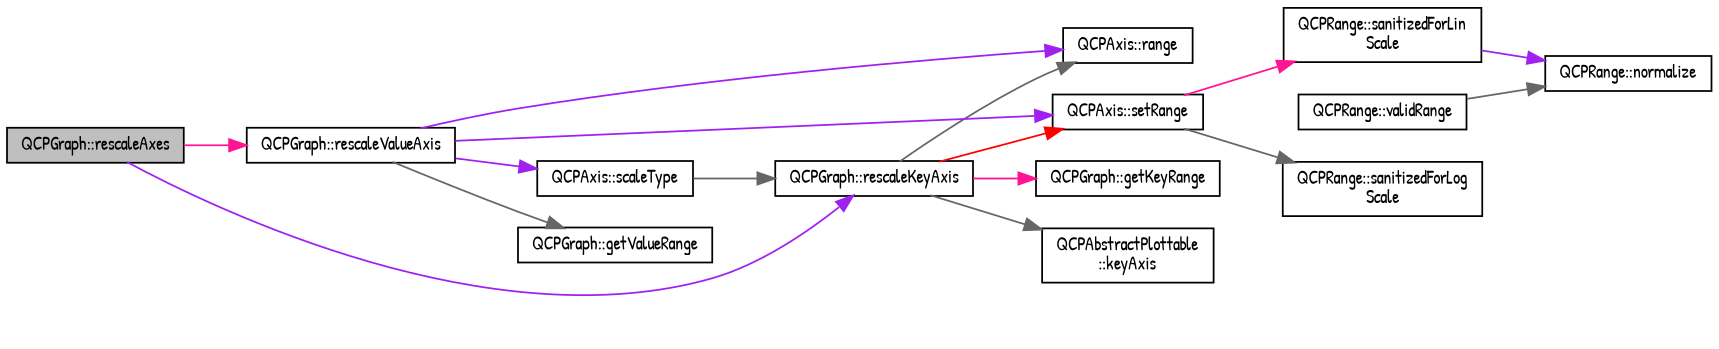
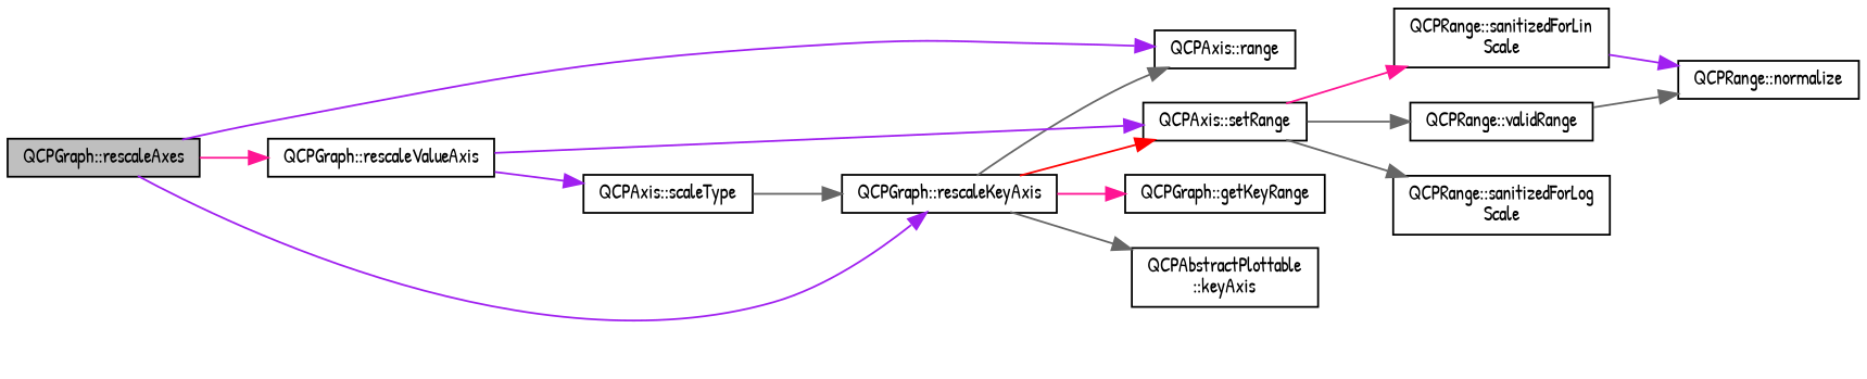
  digraph {
    fontname="Patrick Hand"
    rankdir=LR
    node [color=black fillcolor=white fontname="Patrick Hand" fontsize=10 shape=record style=filled]
    edge [color=gray40 fontname="Patrick Hand" fontsize=10 labelfontname=Helvetica labelfontsize=10 style=solid]
    n1 [fillcolor=grey75 fontcolor=black height=0.2 label="QCPGraph::rescaleAxes" width=0.4]
    n2 [height=0.2 label="QCPGraph::rescaleKeyAxis" width=0.4]
    n3 [height=0.2 label="QCPGraph::rescaleValueAxis" width=0.4]
    n4 [height=0.2 label="QCPAbstractPlottable\l::keyAxis" width=0.4]
    n5 [height=0.2 label="QCPAxis::range" width=0.4]
    n6 [height=0.2 label="QCPGraph::getKeyRange" width=0.4]
    n7 [height=0.2 label="QCPAxis::setRange" width=0.4]
    n8 [height=0.2 label="QCPAxis::scaleType" width=0.4]
-   n9 [height=0.2 label="QCPGraph::getValueRange" width=0.4]
    n10 [height=0.2 label="QCPRange::validRange" width=0.4]
    n11 [height=0.2 label="QCPRange::sanitizedForLog\lScale" width=0.4]
    n12 [height=0.2 label="QCPRange::sanitizedForLin\lScale" width=0.4]
    n13 [height=0.2 label="QCPRange::normalize" width=0.4]
    n1 -> n2 [color=purple]
    n1 -> n3 [color=deeppink]
    n2 -> n4
    n2 -> n5
    n2 -> n6 [color=deeppink]
    n2 -> n7 [color=red]
-   n3 -> n5 [color=purple]
+   n1 -> n5 [color=purple]
    n3 -> n7 [color=purple]
    n3 -> n8 [color=purple]
-   n3 -> n9
+   n7 -> n10
    n7 -> n11
    n7 -> n12 [color=deeppink]
    n8 -> n2
    n10 -> n13
    n12 -> n13 [color=purple]
  }
